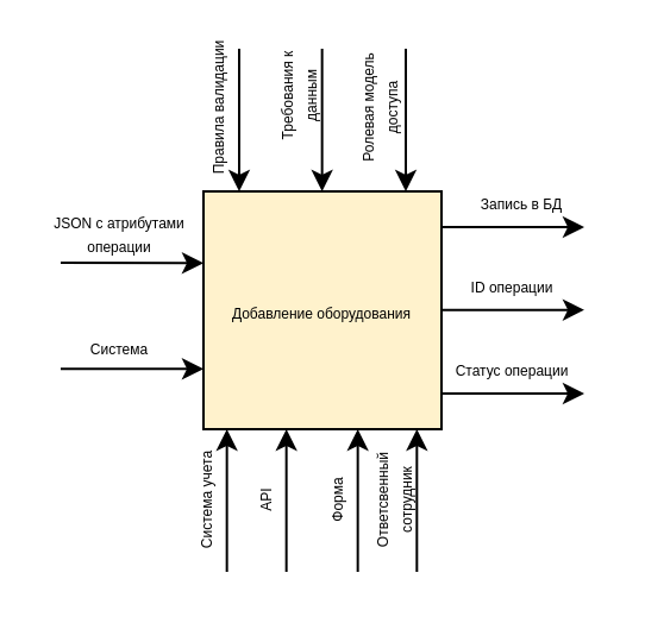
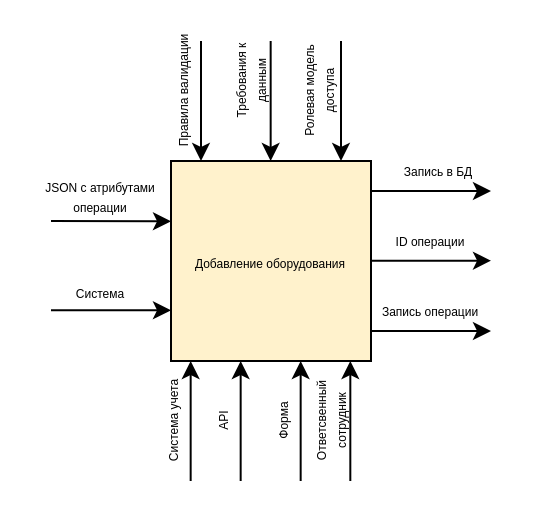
  <mxCell id="0" />
  <mxCell id="1" parent="0" />
  <mxCell id="2" value="&lt;font style=&quot;font-size: 6px;&quot;&gt;Добавление оборудования&lt;/font&gt;" style="rounded=0;whiteSpace=wrap;html=1;fillColor=#fff2cc;" vertex="1" parent="1"><mxGeometry x="85" y="80" width="100" height="100" as="geometry" /></mxCell>
  <mxCell id="3" value="" style="endArrow=classic;html=1;rounded=0;" edge="1" parent="1"><mxGeometry width="50" height="50" relative="1" as="geometry"><mxPoint x="185" y="95" as="sourcePoint" /><mxPoint x="245" y="95" as="targetPoint" /></mxGeometry></mxCell>
  <mxCell id="4" value="" style="endArrow=classic;html=1;rounded=0;" edge="1" parent="1"><mxGeometry width="50" height="50" relative="1" as="geometry"><mxPoint x="185" y="129.83" as="sourcePoint" /><mxPoint x="245" y="129.83" as="targetPoint" /></mxGeometry></mxCell>
  <mxCell id="5" value="" style="endArrow=classic;html=1;rounded=0;" edge="1" parent="1"><mxGeometry width="50" height="50" relative="1" as="geometry"><mxPoint x="25" y="110" as="sourcePoint" /><mxPoint x="85" y="110.17" as="targetPoint" /></mxGeometry></mxCell>
  <mxCell id="6" value="" style="endArrow=classic;html=1;rounded=0;" edge="1" parent="1"><mxGeometry width="50" height="50" relative="1" as="geometry"><mxPoint x="25" y="154.66" as="sourcePoint" /><mxPoint x="85" y="154.66" as="targetPoint" /></mxGeometry></mxCell>
  <mxCell id="7" value="" style="endArrow=classic;html=1;rounded=0;" edge="1" parent="1"><mxGeometry width="50" height="50" relative="1" as="geometry"><mxPoint x="170" y="20" as="sourcePoint" /><mxPoint x="170" y="80" as="targetPoint" /></mxGeometry></mxCell>
  <mxCell id="8" value="" style="endArrow=classic;html=1;rounded=0;" edge="1" parent="1"><mxGeometry width="50" height="50" relative="1" as="geometry"><mxPoint x="94.83" y="240" as="sourcePoint" /><mxPoint x="94.83" y="180" as="targetPoint" /></mxGeometry></mxCell>
  <mxCell id="9" value="" style="endArrow=classic;html=1;rounded=0;" edge="1" parent="1"><mxGeometry width="50" height="50" relative="1" as="geometry"><mxPoint x="174.66" y="240" as="sourcePoint" /><mxPoint x="174.66" y="180" as="targetPoint" /></mxGeometry></mxCell>
  <mxCell id="10" value="" style="endArrow=classic;html=1;rounded=0;" edge="1" parent="1"><mxGeometry width="50" height="50" relative="1" as="geometry"><mxPoint x="100" y="20" as="sourcePoint" /><mxPoint x="100" y="80" as="targetPoint" /></mxGeometry></mxCell>
  <mxCell id="11" value="" style="endArrow=classic;html=1;rounded=0;" edge="1" parent="1"><mxGeometry width="50" height="50" relative="1" as="geometry"><mxPoint x="134.83" y="20" as="sourcePoint" /><mxPoint x="134.83" y="80" as="targetPoint" /></mxGeometry></mxCell>
  <mxCell id="12" value="&lt;font style=&quot;font-size: 6px;&quot;&gt;Система&lt;/font&gt;" style="text;html=1;align=center;verticalAlign=middle;whiteSpace=wrap;rounded=0;" vertex="1" parent="1"><mxGeometry x="20" y="140" width="60" height="10" as="geometry" /></mxCell>
  <mxCell id="13" value="&lt;h6&gt;&lt;font style=&quot;font-size: 6px; font-weight: normal;&quot;&gt;JSON с атрибутами операции&lt;/font&gt;&lt;/h6&gt;" style="text;html=1;align=center;verticalAlign=middle;whiteSpace=wrap;rounded=0;" vertex="1" parent="1"><mxGeometry x="20" y="90" width="60" height="15" as="geometry" /></mxCell>
  <mxCell id="14" value="&lt;font style=&quot;font-size: 6px;&quot;&gt;Система учета&lt;/font&gt;" style="text;html=1;align=center;verticalAlign=middle;whiteSpace=wrap;rounded=0;rotation=-90;" vertex="1" parent="1"><mxGeometry x="55" y="205" width="60" height="10" as="geometry" /></mxCell>
  <mxCell id="15" value="&lt;h6&gt;&lt;font style=&quot;font-size: 6px; font-weight: normal;&quot;&gt;Ответсвенный сотрудник&lt;/font&gt;&lt;/h6&gt;" style="text;html=1;align=center;verticalAlign=middle;whiteSpace=wrap;rounded=0;rotation=-90;" vertex="1" parent="1"><mxGeometry x="135" y="205" width="60" height="10" as="geometry" /></mxCell>
  <mxCell id="16" value="&lt;span style=&quot;font-size: 6px;&quot;&gt;Правила валидации&lt;/span&gt;" style="text;html=1;align=center;verticalAlign=middle;whiteSpace=wrap;rounded=0;rotation=-90;" vertex="1" parent="1"><mxGeometry x="60" y="40" width="60" height="10" as="geometry" /></mxCell>
  <mxCell id="17" value="&lt;h6&gt;&lt;font style=&quot;font-size: 6px; font-weight: normal;&quot;&gt;Требования к данным&lt;/font&gt;&lt;/h6&gt;" style="text;html=1;align=center;verticalAlign=middle;whiteSpace=wrap;rounded=0;rotation=-90;" vertex="1" parent="1"><mxGeometry x="95" y="35" width="60" height="10" as="geometry" /></mxCell>
  <mxCell id="18" value="&lt;h6&gt;&lt;span style=&quot;font-size: 6px; font-weight: normal;&quot;&gt;Ролевая модель доступа&lt;/span&gt;&lt;/h6&gt;" style="text;html=1;align=center;verticalAlign=middle;whiteSpace=wrap;rounded=0;rotation=-90;" vertex="1" parent="1"><mxGeometry x="129" y="40" width="60" height="10" as="geometry" /></mxCell>
  <mxCell id="19" value="&lt;h6&gt;&lt;font style=&quot;font-size: 6px; font-weight: normal;&quot;&gt;Запись в БД&lt;/font&gt;&lt;/h6&gt;" style="text;html=1;align=center;verticalAlign=middle;whiteSpace=wrap;rounded=0;" vertex="1" parent="1"><mxGeometry x="189" y="80" width="60" height="10" as="geometry" /></mxCell>
  <mxCell id="20" value="&lt;h6&gt;&lt;span style=&quot;font-size: 6px; font-weight: 400;&quot;&gt;ID операции&lt;/span&gt;&lt;/h6&gt;" style="text;html=1;align=center;verticalAlign=middle;whiteSpace=wrap;rounded=0;" vertex="1" parent="1"><mxGeometry x="185" y="115" width="60" height="10" as="geometry" /></mxCell>
  <mxCell id="21" value="" style="endArrow=classic;html=1;rounded=0;" edge="1" parent="1"><mxGeometry width="50" height="50" relative="1" as="geometry"><mxPoint x="185" y="165" as="sourcePoint" /><mxPoint x="245" y="165" as="targetPoint" /></mxGeometry></mxCell>
- <mxCell id="22" value="&lt;h6&gt;&lt;span style=&quot;font-size: 6px; font-weight: 400;&quot;&gt;Статус операции&lt;/span&gt;&lt;/h6&gt;" style="text;html=1;align=center;verticalAlign=middle;whiteSpace=wrap;rounded=0;" vertex="1" parent="1"><mxGeometry x="185" y="150" width="60" height="10" as="geometry" /></mxCell>
+ <mxCell id="22" value="&lt;h6&gt;&lt;span style=&quot;font-size: 6px; font-weight: 400;&quot;&gt;Запись операции&lt;/span&gt;&lt;/h6&gt;" style="text;html=1;align=center;verticalAlign=middle;whiteSpace=wrap;rounded=0;" vertex="1" parent="1"><mxGeometry x="185" y="150" width="60" height="10" as="geometry" /></mxCell>
  <mxCell id="23" value="" style="endArrow=classic;html=1;rounded=0;" edge="1" parent="1"><mxGeometry width="50" height="50" relative="1" as="geometry"><mxPoint x="119.83" y="240" as="sourcePoint" /><mxPoint x="119.83" y="180" as="targetPoint" /></mxGeometry></mxCell>
  <mxCell id="24" value="&lt;font style=&quot;font-size: 6px;&quot;&gt;API&lt;/font&gt;" style="text;html=1;align=center;verticalAlign=middle;whiteSpace=wrap;rounded=0;rotation=-90;" vertex="1" parent="1"><mxGeometry x="80" y="205" width="60" height="10" as="geometry" /></mxCell>
  <mxCell id="25" value="" style="endArrow=classic;html=1;rounded=0;" edge="1" parent="1"><mxGeometry width="50" height="50" relative="1" as="geometry"><mxPoint x="149.83" y="240" as="sourcePoint" /><mxPoint x="149.83" y="180" as="targetPoint" /></mxGeometry></mxCell>
  <mxCell id="26" value="&lt;font style=&quot;font-size: 6px;&quot;&gt;Форма&lt;/font&gt;" style="text;html=1;align=center;verticalAlign=middle;whiteSpace=wrap;rounded=0;rotation=-90;" vertex="1" parent="1"><mxGeometry x="110" y="205" width="60" height="10" as="geometry" /></mxCell>
